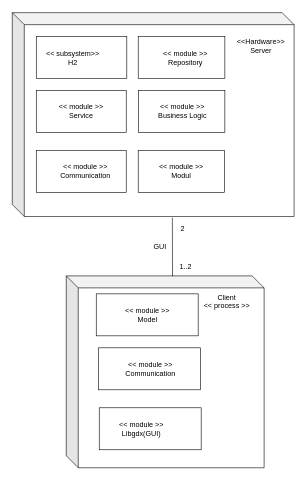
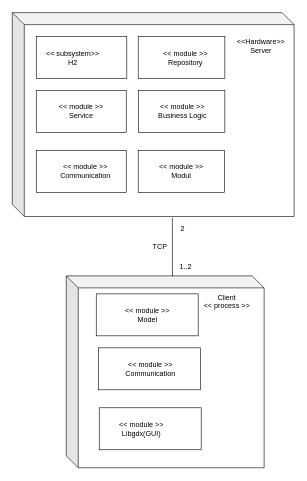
  <mxCell id="0" />
  <mxCell id="1" parent="0" />
  <mxCell id="2" value="" style="shape=cube;whiteSpace=wrap;html=1;boundedLbl=1;backgroundOutline=1;darkOpacity=0.05;darkOpacity2=0.1;" parent="1" vertex="1"><mxGeometry x="110" y="459" width="330" height="320" as="geometry" /></mxCell>
  <mxCell id="3" value="" style="shape=cube;whiteSpace=wrap;html=1;boundedLbl=1;backgroundOutline=1;darkOpacity=0.05;darkOpacity2=0.1;" parent="1" vertex="1"><mxGeometry x="20" y="20" width="470" height="340" as="geometry" /></mxCell>
  <mxCell id="4" value="" style="rounded=0;orthogonalLoop=1;jettySize=auto;html=1;endArrow=halfCircle;endFill=0;endSize=6;strokeWidth=1;" parent="1" edge="1"><mxGeometry relative="1" as="geometry"><mxPoint x="410" y="265" as="sourcePoint" /><mxPoint x="410" y="265" as="targetPoint" /></mxGeometry></mxCell>
  <mxCell id="5" value="" style="endArrow=none;html=1;entryX=0.537;entryY=0.002;entryDx=0;entryDy=0;entryPerimeter=0;" parent="1" target="2" edge="1"><mxGeometry width="50" height="50" relative="1" as="geometry"><mxPoint x="287" y="362" as="sourcePoint" /><mxPoint x="287" y="470" as="targetPoint" /></mxGeometry></mxCell>
  <mxCell id="6" value="" style="rounded=0;whiteSpace=wrap;html=1;" parent="1" vertex="1"><mxGeometry x="230" y="60" width="144.5" height="70" as="geometry" /></mxCell>
  <mxCell id="7" value="" style="rounded=0;whiteSpace=wrap;html=1;" parent="1" vertex="1"><mxGeometry x="60" y="150" width="150" height="70" as="geometry" /></mxCell>
  <mxCell id="8" value="&amp;lt;&amp;lt; module &amp;gt;&amp;gt;&lt;br&gt;Service" style="text;html=1;strokeColor=none;fillColor=none;align=center;verticalAlign=middle;whiteSpace=wrap;rounded=0;" parent="1" vertex="1"><mxGeometry x="76.5" y="169" width="116" height="32" as="geometry" /></mxCell>
  <mxCell id="9" value="" style="rounded=0;orthogonalLoop=1;jettySize=auto;html=1;endArrow=halfCircle;endFill=0;endSize=6;strokeWidth=1;exitX=0.5;exitY=0;exitDx=0;exitDy=0;" parent="1" edge="1"><mxGeometry relative="1" as="geometry"><mxPoint x="370" y="469" as="sourcePoint" /><mxPoint x="370" y="469" as="targetPoint" /></mxGeometry></mxCell>
  <mxCell id="10" value="&amp;lt;&amp;lt; module &amp;gt;&amp;gt;&lt;br&gt;Repository" style="text;html=1;strokeColor=none;fillColor=none;align=center;verticalAlign=middle;whiteSpace=wrap;rounded=0;" parent="1" vertex="1"><mxGeometry x="253.5" y="70" width="110" height="50" as="geometry" /></mxCell>
  <mxCell id="11" value="2" style="text;html=1;align=center;verticalAlign=middle;resizable=0;points=[];autosize=1;" parent="1" vertex="1"><mxGeometry x="294" y="370" width="20" height="20" as="geometry" /></mxCell>
  <mxCell id="12" value="1..2" style="text;html=1;align=center;verticalAlign=middle;resizable=0;points=[];autosize=1;" parent="1" vertex="1"><mxGeometry x="288.5" y="434" width="40" height="20" as="geometry" /></mxCell>
  <mxCell id="13" value="" style="rounded=0;whiteSpace=wrap;html=1;" parent="1" vertex="1"><mxGeometry x="165" y="679" width="170" height="70" as="geometry" /></mxCell>
  <mxCell id="14" value="&amp;lt;&amp;lt; module &amp;gt;&amp;gt;&lt;br&gt;Libgdx(GUI)" style="text;html=1;strokeColor=none;fillColor=none;align=center;verticalAlign=middle;whiteSpace=wrap;rounded=0;" parent="1" vertex="1"><mxGeometry x="168" y="689" width="135" height="50" as="geometry" /></mxCell>
  <mxCell id="15" value="" style="rounded=0;whiteSpace=wrap;html=1;" parent="1" vertex="1"><mxGeometry x="164" y="579" width="170" height="70" as="geometry" /></mxCell>
  <mxCell id="16" value="&amp;lt;&amp;lt; module &amp;gt;&amp;gt;&lt;br&gt;&lt;div&gt;Communication&lt;/div&gt;" style="text;html=1;strokeColor=none;fillColor=none;align=center;verticalAlign=middle;whiteSpace=wrap;rounded=0;" parent="1" vertex="1"><mxGeometry x="183" y="589" width="135" height="50" as="geometry" /></mxCell>
- <mxCell id="17" value="&lt;div&gt;GUI&lt;/div&gt;" style="text;html=1;align=center;verticalAlign=middle;resizable=0;points=[];autosize=1;" parent="1" vertex="1"><mxGeometry x="246" y="400" width="40" height="20" as="geometry" /></mxCell>
+ <mxCell id="17" value="&lt;div&gt;TCP&lt;/div&gt;" style="text;html=1;align=center;verticalAlign=middle;resizable=0;points=[];autosize=1;" parent="1" vertex="1"><mxGeometry x="246" y="400" width="40" height="20" as="geometry" /></mxCell>
  <mxCell id="18" value="" style="rounded=0;whiteSpace=wrap;html=1;" parent="1" vertex="1"><mxGeometry x="60" y="250" width="150" height="70" as="geometry" /></mxCell>
  <mxCell id="19" value="&amp;lt;&amp;lt; module &amp;gt;&amp;gt;&lt;br&gt;Communication" style="text;html=1;strokeColor=none;fillColor=none;align=center;verticalAlign=middle;whiteSpace=wrap;rounded=0;" parent="1" vertex="1"><mxGeometry x="86.5" y="260" width="110" height="50" as="geometry" /></mxCell>
  <mxCell id="20" value="" style="rounded=0;whiteSpace=wrap;html=1;" parent="1" vertex="1"><mxGeometry x="60" y="60" width="151" height="70" as="geometry" /></mxCell>
  <mxCell id="21" value="&amp;lt;&amp;lt; subsystem&amp;gt;&amp;gt;&lt;br&gt;H2" style="text;html=1;strokeColor=none;fillColor=none;align=center;verticalAlign=middle;whiteSpace=wrap;rounded=0;" parent="1" vertex="1"><mxGeometry x="65.5" y="70" width="110" height="50" as="geometry" /></mxCell>
  <mxCell id="22" value="&lt;div&gt;&amp;lt;&amp;lt;Hardware&amp;gt;&amp;gt;&lt;/div&gt;&lt;div&gt;Server&lt;br&gt;&lt;/div&gt;" style="text;html=1;strokeColor=none;fillColor=none;align=center;verticalAlign=middle;whiteSpace=wrap;rounded=0;" parent="1" vertex="1"><mxGeometry x="390" y="50" width="90" height="50" as="geometry" /></mxCell>
  <mxCell id="23" value="" style="rounded=0;whiteSpace=wrap;html=1;" parent="1" vertex="1"><mxGeometry x="230.5" y="150" width="144" height="70" as="geometry" /></mxCell>
  <mxCell id="24" value="&amp;lt;&amp;lt; module &amp;gt;&amp;gt;&lt;br&gt;Business Logic" style="text;html=1;strokeColor=none;fillColor=none;align=center;verticalAlign=middle;whiteSpace=wrap;rounded=0;" parent="1" vertex="1"><mxGeometry x="246" y="169" width="116" height="32" as="geometry" /></mxCell>
  <mxCell id="25" value="Client&lt;br&gt;&amp;lt;&amp;lt; process &amp;gt;&amp;gt;&lt;br&gt;&lt;div&gt;&lt;br&gt;&lt;/div&gt;&lt;div&gt;&lt;br&gt;&lt;/div&gt;" style="text;html=1;strokeColor=none;fillColor=none;align=center;verticalAlign=middle;whiteSpace=wrap;rounded=0;" parent="1" vertex="1"><mxGeometry x="330" y="506" width="96" height="20" as="geometry" /></mxCell>
  <mxCell id="26" value="" style="rounded=0;whiteSpace=wrap;html=1;" parent="1" vertex="1"><mxGeometry x="230" y="250" width="144" height="70" as="geometry" /></mxCell>
  <mxCell id="27" value="&amp;lt;&amp;lt; module &amp;gt;&amp;gt;&lt;br&gt;Modul" style="text;html=1;strokeColor=none;fillColor=none;align=center;verticalAlign=middle;whiteSpace=wrap;rounded=0;" parent="1" vertex="1"><mxGeometry x="243.5" y="269" width="116" height="32" as="geometry" /></mxCell>
  <mxCell id="28" value="" style="rounded=0;whiteSpace=wrap;html=1;" parent="1" vertex="1"><mxGeometry x="160" y="489" width="170" height="70" as="geometry" /></mxCell>
  <mxCell id="29" value="&amp;lt;&amp;lt; module &amp;gt;&amp;gt;&lt;br&gt;&lt;div&gt;Model&lt;/div&gt;" style="text;html=1;strokeColor=none;fillColor=none;align=center;verticalAlign=middle;whiteSpace=wrap;rounded=0;" parent="1" vertex="1"><mxGeometry x="177.5" y="499" width="135" height="50" as="geometry" /></mxCell>
